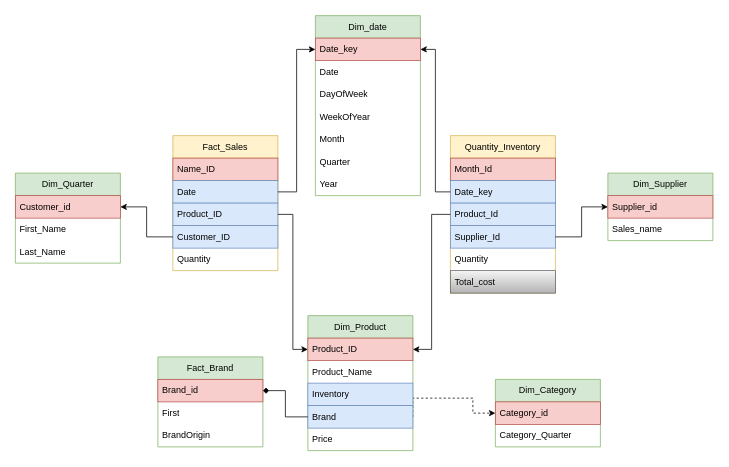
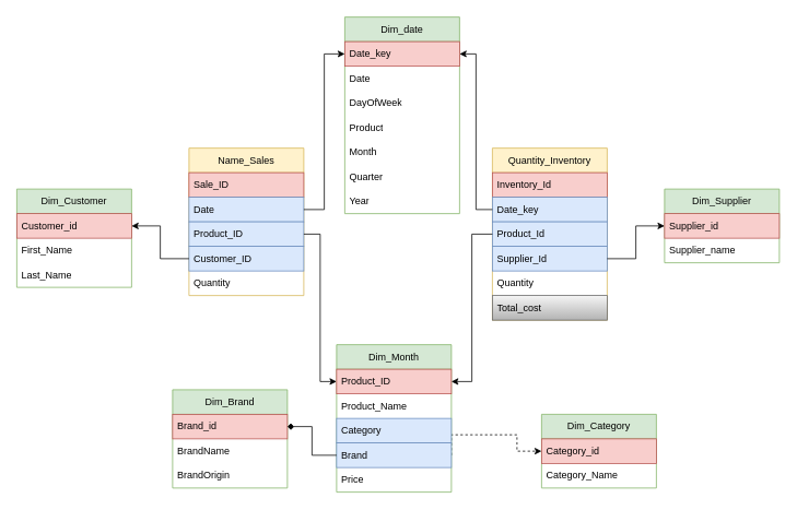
  <mxCell id="0" />
  <mxCell id="1" parent="0" />
- <mxCell id="2" value="Fact_Sales" style="swimlane;fontStyle=0;childLayout=stackLayout;horizontal=1;startSize=30;horizontalStack=0;resizeParent=1;resizeParentMax=0;resizeLast=0;collapsible=1;marginBottom=0;whiteSpace=wrap;html=1;fillColor=#fff2cc;strokeColor=#d6b656;" parent="1" vertex="1"><mxGeometry x="230" y="180" width="140" height="180" as="geometry" /></mxCell>
- <mxCell id="3" value="Name_ID" style="text;strokeColor=#b85450;fillColor=#f8cecc;align=left;verticalAlign=middle;spacingLeft=4;spacingRight=4;overflow=hidden;points=[[0,0.5],[1,0.5]];portConstraint=eastwest;rotatable=0;whiteSpace=wrap;html=1;" parent="2" vertex="1"><mxGeometry y="30" width="140" height="30" as="geometry" /></mxCell>
+ <mxCell id="2" value="Name_Sales" style="swimlane;fontStyle=0;childLayout=stackLayout;horizontal=1;startSize=30;horizontalStack=0;resizeParent=1;resizeParentMax=0;resizeLast=0;collapsible=1;marginBottom=0;whiteSpace=wrap;html=1;fillColor=#fff2cc;strokeColor=#d6b656;" parent="1" vertex="1"><mxGeometry x="230" y="180" width="140" height="180" as="geometry" /></mxCell>
+ <mxCell id="3" value="Sale_ID" style="text;strokeColor=#b85450;fillColor=#f8cecc;align=left;verticalAlign=middle;spacingLeft=4;spacingRight=4;overflow=hidden;points=[[0,0.5],[1,0.5]];portConstraint=eastwest;rotatable=0;whiteSpace=wrap;html=1;" parent="2" vertex="1"><mxGeometry y="30" width="140" height="30" as="geometry" /></mxCell>
  <mxCell id="4" value="Date" style="text;strokeColor=#6c8ebf;fillColor=#dae8fc;align=left;verticalAlign=middle;spacingLeft=4;spacingRight=4;overflow=hidden;points=[[0,0.5],[1,0.5]];portConstraint=eastwest;rotatable=0;whiteSpace=wrap;html=1;" parent="2" vertex="1"><mxGeometry y="60" width="140" height="30" as="geometry" /></mxCell>
  <mxCell id="5" value="Product_ID" style="text;strokeColor=#6c8ebf;fillColor=#dae8fc;align=left;verticalAlign=middle;spacingLeft=4;spacingRight=4;overflow=hidden;points=[[0,0.5],[1,0.5]];portConstraint=eastwest;rotatable=0;whiteSpace=wrap;html=1;" parent="2" vertex="1"><mxGeometry y="90" width="140" height="30" as="geometry" /></mxCell>
  <mxCell id="6" value="Customer_ID" style="text;strokeColor=#6c8ebf;fillColor=#dae8fc;align=left;verticalAlign=middle;spacingLeft=4;spacingRight=4;overflow=hidden;points=[[0,0.5],[1,0.5]];portConstraint=eastwest;rotatable=0;whiteSpace=wrap;html=1;" parent="2" vertex="1"><mxGeometry y="120" width="140" height="30" as="geometry" /></mxCell>
  <mxCell id="7" value="Quantity" style="text;strokeColor=none;fillColor=none;align=left;verticalAlign=middle;spacingLeft=4;spacingRight=4;overflow=hidden;points=[[0,0.5],[1,0.5]];portConstraint=eastwest;rotatable=0;whiteSpace=wrap;html=1;" parent="2" vertex="1"><mxGeometry y="150" width="140" height="30" as="geometry" /></mxCell>
  <mxCell id="8" value="Dim_date" style="swimlane;fontStyle=0;childLayout=stackLayout;horizontal=1;startSize=30;horizontalStack=0;resizeParent=1;resizeParentMax=0;resizeLast=0;collapsible=1;marginBottom=0;whiteSpace=wrap;html=1;fillColor=#d5e8d4;strokeColor=#82b366;" parent="1" vertex="1"><mxGeometry x="420" y="20" width="140" height="240" as="geometry" /></mxCell>
  <mxCell id="9" value="Date_key" style="text;strokeColor=#b85450;fillColor=#f8cecc;align=left;verticalAlign=middle;spacingLeft=4;spacingRight=4;overflow=hidden;points=[[0,0.5],[1,0.5]];portConstraint=eastwest;rotatable=0;whiteSpace=wrap;html=1;" parent="8" vertex="1"><mxGeometry y="30" width="140" height="30" as="geometry" /></mxCell>
  <mxCell id="10" value="Date" style="text;strokeColor=none;fillColor=none;align=left;verticalAlign=middle;spacingLeft=4;spacingRight=4;overflow=hidden;points=[[0,0.5],[1,0.5]];portConstraint=eastwest;rotatable=0;whiteSpace=wrap;html=1;" parent="8" vertex="1"><mxGeometry y="60" width="140" height="30" as="geometry" /></mxCell>
  <mxCell id="11" value="DayOfWeek" style="text;strokeColor=none;fillColor=none;align=left;verticalAlign=middle;spacingLeft=4;spacingRight=4;overflow=hidden;points=[[0,0.5],[1,0.5]];portConstraint=eastwest;rotatable=0;whiteSpace=wrap;html=1;" parent="8" vertex="1"><mxGeometry y="90" width="140" height="30" as="geometry" /></mxCell>
- <mxCell id="12" value="WeekOfYear" style="text;strokeColor=none;fillColor=none;align=left;verticalAlign=middle;spacingLeft=4;spacingRight=4;overflow=hidden;points=[[0,0.5],[1,0.5]];portConstraint=eastwest;rotatable=0;whiteSpace=wrap;html=1;" parent="8" vertex="1"><mxGeometry y="120" width="140" height="30" as="geometry" /></mxCell>
+ <mxCell id="12" value="Product" style="text;strokeColor=none;fillColor=none;align=left;verticalAlign=middle;spacingLeft=4;spacingRight=4;overflow=hidden;points=[[0,0.5],[1,0.5]];portConstraint=eastwest;rotatable=0;whiteSpace=wrap;html=1;" parent="8" vertex="1"><mxGeometry y="120" width="140" height="30" as="geometry" /></mxCell>
  <mxCell id="13" value="Month" style="text;strokeColor=none;fillColor=none;align=left;verticalAlign=middle;spacingLeft=4;spacingRight=4;overflow=hidden;points=[[0,0.5],[1,0.5]];portConstraint=eastwest;rotatable=0;whiteSpace=wrap;html=1;" parent="8" vertex="1"><mxGeometry y="150" width="140" height="30" as="geometry" /></mxCell>
  <mxCell id="14" value="Quarter" style="text;strokeColor=none;fillColor=none;align=left;verticalAlign=middle;spacingLeft=4;spacingRight=4;overflow=hidden;points=[[0,0.5],[1,0.5]];portConstraint=eastwest;rotatable=0;whiteSpace=wrap;html=1;" parent="8" vertex="1"><mxGeometry y="180" width="140" height="30" as="geometry" /></mxCell>
  <mxCell id="15" value="Year" style="text;strokeColor=none;fillColor=none;align=left;verticalAlign=middle;spacingLeft=4;spacingRight=4;overflow=hidden;points=[[0,0.5],[1,0.5]];portConstraint=eastwest;rotatable=0;whiteSpace=wrap;html=1;" parent="8" vertex="1"><mxGeometry y="210" width="140" height="30" as="geometry" /></mxCell>
- <mxCell id="16" value="Dim_Quarter" style="swimlane;fontStyle=0;childLayout=stackLayout;horizontal=1;startSize=30;horizontalStack=0;resizeParent=1;resizeParentMax=0;resizeLast=0;collapsible=1;marginBottom=0;whiteSpace=wrap;html=1;fillColor=#d5e8d4;strokeColor=#82b366;" parent="1" vertex="1"><mxGeometry x="20" y="230" width="140" height="120" as="geometry" /></mxCell>
+ <mxCell id="16" value="Dim_Customer" style="swimlane;fontStyle=0;childLayout=stackLayout;horizontal=1;startSize=30;horizontalStack=0;resizeParent=1;resizeParentMax=0;resizeLast=0;collapsible=1;marginBottom=0;whiteSpace=wrap;html=1;fillColor=#d5e8d4;strokeColor=#82b366;" parent="1" vertex="1"><mxGeometry x="20" y="230" width="140" height="120" as="geometry" /></mxCell>
  <mxCell id="17" value="Customer_id" style="text;strokeColor=#b85450;fillColor=#f8cecc;align=left;verticalAlign=middle;spacingLeft=4;spacingRight=4;overflow=hidden;points=[[0,0.5],[1,0.5]];portConstraint=eastwest;rotatable=0;whiteSpace=wrap;html=1;" parent="16" vertex="1"><mxGeometry y="30" width="140" height="30" as="geometry" /></mxCell>
  <mxCell id="18" value="First_Name" style="text;strokeColor=none;fillColor=none;align=left;verticalAlign=middle;spacingLeft=4;spacingRight=4;overflow=hidden;points=[[0,0.5],[1,0.5]];portConstraint=eastwest;rotatable=0;whiteSpace=wrap;html=1;" parent="16" vertex="1"><mxGeometry y="60" width="140" height="30" as="geometry" /></mxCell>
  <mxCell id="19" value="Last_Name" style="text;strokeColor=none;fillColor=none;align=left;verticalAlign=middle;spacingLeft=4;spacingRight=4;overflow=hidden;points=[[0,0.5],[1,0.5]];portConstraint=eastwest;rotatable=0;whiteSpace=wrap;html=1;" parent="16" vertex="1"><mxGeometry y="90" width="140" height="30" as="geometry" /></mxCell>
  <mxCell id="20" value="Dim_Supplier" style="swimlane;fontStyle=0;childLayout=stackLayout;horizontal=1;startSize=30;horizontalStack=0;resizeParent=1;resizeParentMax=0;resizeLast=0;collapsible=1;marginBottom=0;whiteSpace=wrap;html=1;fillColor=#d5e8d4;strokeColor=#82b366;" parent="1" vertex="1"><mxGeometry x="810" y="230" width="140" height="90" as="geometry" /></mxCell>
  <mxCell id="21" value="Supplier_id" style="text;strokeColor=#b85450;fillColor=#f8cecc;align=left;verticalAlign=middle;spacingLeft=4;spacingRight=4;overflow=hidden;points=[[0,0.5],[1,0.5]];portConstraint=eastwest;rotatable=0;whiteSpace=wrap;html=1;" parent="20" vertex="1"><mxGeometry y="30" width="140" height="30" as="geometry" /></mxCell>
- <mxCell id="22" value="Sales_name" style="text;strokeColor=none;fillColor=none;align=left;verticalAlign=middle;spacingLeft=4;spacingRight=4;overflow=hidden;points=[[0,0.5],[1,0.5]];portConstraint=eastwest;rotatable=0;whiteSpace=wrap;html=1;" parent="20" vertex="1"><mxGeometry y="60" width="140" height="30" as="geometry" /></mxCell>
- <mxCell id="23" value="Fact_Brand" style="swimlane;fontStyle=0;childLayout=stackLayout;horizontal=1;startSize=30;horizontalStack=0;resizeParent=1;resizeParentMax=0;resizeLast=0;collapsible=1;marginBottom=0;whiteSpace=wrap;html=1;fillColor=#d5e8d4;strokeColor=#82b366;" parent="1" vertex="1"><mxGeometry x="210" y="475" width="140" height="120" as="geometry" /></mxCell>
+ <mxCell id="22" value="Supplier_name" style="text;strokeColor=none;fillColor=none;align=left;verticalAlign=middle;spacingLeft=4;spacingRight=4;overflow=hidden;points=[[0,0.5],[1,0.5]];portConstraint=eastwest;rotatable=0;whiteSpace=wrap;html=1;" parent="20" vertex="1"><mxGeometry y="60" width="140" height="30" as="geometry" /></mxCell>
+ <mxCell id="23" value="Dim_Brand" style="swimlane;fontStyle=0;childLayout=stackLayout;horizontal=1;startSize=30;horizontalStack=0;resizeParent=1;resizeParentMax=0;resizeLast=0;collapsible=1;marginBottom=0;whiteSpace=wrap;html=1;fillColor=#d5e8d4;strokeColor=#82b366;" parent="1" vertex="1"><mxGeometry x="210" y="475" width="140" height="120" as="geometry" /></mxCell>
  <mxCell id="24" value="Brand_id" style="text;strokeColor=#b85450;fillColor=#f8cecc;align=left;verticalAlign=middle;spacingLeft=4;spacingRight=4;overflow=hidden;points=[[0,0.5],[1,0.5]];portConstraint=eastwest;rotatable=0;whiteSpace=wrap;html=1;" parent="23" vertex="1"><mxGeometry y="30" width="140" height="30" as="geometry" /></mxCell>
- <mxCell id="25" value="First" style="text;strokeColor=none;fillColor=none;align=left;verticalAlign=middle;spacingLeft=4;spacingRight=4;overflow=hidden;points=[[0,0.5],[1,0.5]];portConstraint=eastwest;rotatable=0;whiteSpace=wrap;html=1;" parent="23" vertex="1"><mxGeometry y="60" width="140" height="30" as="geometry" /></mxCell>
+ <mxCell id="25" value="BrandName" style="text;strokeColor=none;fillColor=none;align=left;verticalAlign=middle;spacingLeft=4;spacingRight=4;overflow=hidden;points=[[0,0.5],[1,0.5]];portConstraint=eastwest;rotatable=0;whiteSpace=wrap;html=1;" parent="23" vertex="1"><mxGeometry y="60" width="140" height="30" as="geometry" /></mxCell>
  <mxCell id="26" value="BrandOrigin" style="text;strokeColor=none;fillColor=none;align=left;verticalAlign=middle;spacingLeft=4;spacingRight=4;overflow=hidden;points=[[0,0.5],[1,0.5]];portConstraint=eastwest;rotatable=0;whiteSpace=wrap;html=1;" parent="23" vertex="1"><mxGeometry y="90" width="140" height="30" as="geometry" /></mxCell>
  <mxCell id="27" style="edgeStyle=orthogonalEdgeStyle;rounded=0;orthogonalLoop=1;jettySize=auto;html=1;exitX=1;exitY=0.75;exitDx=0;exitDy=0;entryX=0;entryY=0.5;entryDx=0;entryDy=0;dashed=1;" parent="1" source="28" target="34" edge="1"><mxGeometry relative="1" as="geometry"><Array as="points"><mxPoint x="580" y="530" /><mxPoint x="630" y="530" /><mxPoint x="630" y="565" /></Array></mxGeometry></mxCell>
- <mxCell id="28" value="Dim_Product" style="swimlane;fontStyle=0;childLayout=stackLayout;horizontal=1;startSize=30;horizontalStack=0;resizeParent=1;resizeParentMax=0;resizeLast=0;collapsible=1;marginBottom=0;whiteSpace=wrap;html=1;fillColor=#d5e8d4;strokeColor=#82b366;" parent="1" vertex="1"><mxGeometry x="410" y="420" width="140" height="180" as="geometry" /></mxCell>
+ <mxCell id="28" value="Dim_Month" style="swimlane;fontStyle=0;childLayout=stackLayout;horizontal=1;startSize=30;horizontalStack=0;resizeParent=1;resizeParentMax=0;resizeLast=0;collapsible=1;marginBottom=0;whiteSpace=wrap;html=1;fillColor=#d5e8d4;strokeColor=#82b366;" parent="1" vertex="1"><mxGeometry x="410" y="420" width="140" height="180" as="geometry" /></mxCell>
  <mxCell id="29" value="Product_ID" style="text;strokeColor=#b85450;fillColor=#f8cecc;align=left;verticalAlign=middle;spacingLeft=4;spacingRight=4;overflow=hidden;points=[[0,0.5],[1,0.5]];portConstraint=eastwest;rotatable=0;whiteSpace=wrap;html=1;" parent="28" vertex="1"><mxGeometry y="30" width="140" height="30" as="geometry" /></mxCell>
  <mxCell id="30" value="Product_Name" style="text;strokeColor=none;fillColor=none;align=left;verticalAlign=middle;spacingLeft=4;spacingRight=4;overflow=hidden;points=[[0,0.5],[1,0.5]];portConstraint=eastwest;rotatable=0;whiteSpace=wrap;html=1;" parent="28" vertex="1"><mxGeometry y="60" width="140" height="30" as="geometry" /></mxCell>
- <mxCell id="31" value="Inventory" style="text;strokeColor=#6c8ebf;fillColor=#dae8fc;align=left;verticalAlign=middle;spacingLeft=4;spacingRight=4;overflow=hidden;points=[[0,0.5],[1,0.5]];portConstraint=eastwest;rotatable=0;whiteSpace=wrap;html=1;" parent="28" vertex="1"><mxGeometry y="90" width="140" height="30" as="geometry" /></mxCell>
+ <mxCell id="31" value="Category" style="text;strokeColor=#6c8ebf;fillColor=#dae8fc;align=left;verticalAlign=middle;spacingLeft=4;spacingRight=4;overflow=hidden;points=[[0,0.5],[1,0.5]];portConstraint=eastwest;rotatable=0;whiteSpace=wrap;html=1;" parent="28" vertex="1"><mxGeometry y="90" width="140" height="30" as="geometry" /></mxCell>
  <mxCell id="32" value="Brand" style="text;strokeColor=#6c8ebf;fillColor=#dae8fc;align=left;verticalAlign=middle;spacingLeft=4;spacingRight=4;overflow=hidden;points=[[0,0.5],[1,0.5]];portConstraint=eastwest;rotatable=0;whiteSpace=wrap;html=1;" parent="28" vertex="1"><mxGeometry y="120" width="140" height="30" as="geometry" /></mxCell>
  <mxCell id="33" value="Price" style="text;strokeColor=none;fillColor=none;align=left;verticalAlign=middle;spacingLeft=4;spacingRight=4;overflow=hidden;points=[[0,0.5],[1,0.5]];portConstraint=eastwest;rotatable=0;whiteSpace=wrap;html=1;" vertex="1" parent="28"><mxGeometry y="150" width="140" height="30" as="geometry" /></mxCell>
  <mxCell id="34" value="Dim_Category" style="swimlane;fontStyle=0;childLayout=stackLayout;horizontal=1;startSize=30;horizontalStack=0;resizeParent=1;resizeParentMax=0;resizeLast=0;collapsible=1;marginBottom=0;whiteSpace=wrap;html=1;fillColor=#d5e8d4;strokeColor=#82b366;" parent="1" vertex="1"><mxGeometry x="660" y="505" width="140" height="90" as="geometry" /></mxCell>
  <mxCell id="35" value="Category_id" style="text;strokeColor=#b85450;fillColor=#f8cecc;align=left;verticalAlign=middle;spacingLeft=4;spacingRight=4;overflow=hidden;points=[[0,0.5],[1,0.5]];portConstraint=eastwest;rotatable=0;whiteSpace=wrap;html=1;" parent="34" vertex="1"><mxGeometry y="30" width="140" height="30" as="geometry" /></mxCell>
- <mxCell id="36" value="Category_Quarter" style="text;strokeColor=none;fillColor=none;align=left;verticalAlign=middle;spacingLeft=4;spacingRight=4;overflow=hidden;points=[[0,0.5],[1,0.5]];portConstraint=eastwest;rotatable=0;whiteSpace=wrap;html=1;" parent="34" vertex="1"><mxGeometry y="60" width="140" height="30" as="geometry" /></mxCell>
+ <mxCell id="36" value="Category_Name" style="text;strokeColor=none;fillColor=none;align=left;verticalAlign=middle;spacingLeft=4;spacingRight=4;overflow=hidden;points=[[0,0.5],[1,0.5]];portConstraint=eastwest;rotatable=0;whiteSpace=wrap;html=1;" parent="34" vertex="1"><mxGeometry y="60" width="140" height="30" as="geometry" /></mxCell>
  <mxCell id="37" value="Quantity_Inventory" style="swimlane;fontStyle=0;childLayout=stackLayout;horizontal=1;startSize=30;horizontalStack=0;resizeParent=1;resizeParentMax=0;resizeLast=0;collapsible=1;marginBottom=0;whiteSpace=wrap;html=1;fillColor=#fff2cc;strokeColor=#d6b656;" parent="1" vertex="1"><mxGeometry x="600" y="180" width="140" height="210" as="geometry" /></mxCell>
- <mxCell id="38" value="Month_Id" style="text;strokeColor=#b85450;fillColor=#f8cecc;align=left;verticalAlign=middle;spacingLeft=4;spacingRight=4;overflow=hidden;points=[[0,0.5],[1,0.5]];portConstraint=eastwest;rotatable=0;whiteSpace=wrap;html=1;" parent="37" vertex="1"><mxGeometry y="30" width="140" height="30" as="geometry" /></mxCell>
+ <mxCell id="38" value="Inventory_Id" style="text;strokeColor=#b85450;fillColor=#f8cecc;align=left;verticalAlign=middle;spacingLeft=4;spacingRight=4;overflow=hidden;points=[[0,0.5],[1,0.5]];portConstraint=eastwest;rotatable=0;whiteSpace=wrap;html=1;" parent="37" vertex="1"><mxGeometry y="30" width="140" height="30" as="geometry" /></mxCell>
  <mxCell id="39" value="Date_key" style="text;strokeColor=#6c8ebf;fillColor=#dae8fc;align=left;verticalAlign=middle;spacingLeft=4;spacingRight=4;overflow=hidden;points=[[0,0.5],[1,0.5]];portConstraint=eastwest;rotatable=0;whiteSpace=wrap;html=1;" parent="37" vertex="1"><mxGeometry y="60" width="140" height="30" as="geometry" /></mxCell>
  <mxCell id="40" value="Product_Id" style="text;strokeColor=#6c8ebf;fillColor=#dae8fc;align=left;verticalAlign=middle;spacingLeft=4;spacingRight=4;overflow=hidden;points=[[0,0.5],[1,0.5]];portConstraint=eastwest;rotatable=0;whiteSpace=wrap;html=1;" parent="37" vertex="1"><mxGeometry y="90" width="140" height="30" as="geometry" /></mxCell>
  <mxCell id="41" value="Supplier_Id" style="text;strokeColor=#6c8ebf;fillColor=#dae8fc;align=left;verticalAlign=middle;spacingLeft=4;spacingRight=4;overflow=hidden;points=[[0,0.5],[1,0.5]];portConstraint=eastwest;rotatable=0;whiteSpace=wrap;html=1;" parent="37" vertex="1"><mxGeometry y="120" width="140" height="30" as="geometry" /></mxCell>
  <mxCell id="42" value="Quantity" style="text;strokeColor=none;fillColor=none;align=left;verticalAlign=middle;spacingLeft=4;spacingRight=4;overflow=hidden;points=[[0,0.5],[1,0.5]];portConstraint=eastwest;rotatable=0;whiteSpace=wrap;html=1;" parent="37" vertex="1"><mxGeometry y="150" width="140" height="30" as="geometry" /></mxCell>
  <mxCell id="43" value="Total_cost" style="text;align=left;verticalAlign=middle;spacingLeft=4;spacingRight=4;overflow=hidden;points=[[0,0.5],[1,0.5]];portConstraint=eastwest;rotatable=0;whiteSpace=wrap;html=1;fillColor=#f5f5f5;gradientColor=#b3b3b3;strokeColor=#666666;" parent="37" vertex="1"><mxGeometry y="180" width="140" height="30" as="geometry" /></mxCell>
  <mxCell id="44" style="edgeStyle=orthogonalEdgeStyle;rounded=0;orthogonalLoop=1;jettySize=auto;html=1;exitX=0;exitY=0.5;exitDx=0;exitDy=0;entryX=1;entryY=0.5;entryDx=0;entryDy=0;endArrow=diamond;" parent="1" source="32" target="24" edge="1"><mxGeometry relative="1" as="geometry" /></mxCell>
  <mxCell id="45" style="edgeStyle=orthogonalEdgeStyle;rounded=0;orthogonalLoop=1;jettySize=auto;html=1;exitX=1;exitY=0.5;exitDx=0;exitDy=0;entryX=0;entryY=0.5;entryDx=0;entryDy=0;" parent="1" source="41" target="21" edge="1"><mxGeometry relative="1" as="geometry" /></mxCell>
  <mxCell id="46" style="edgeStyle=orthogonalEdgeStyle;rounded=0;orthogonalLoop=1;jettySize=auto;html=1;exitX=0;exitY=0.5;exitDx=0;exitDy=0;entryX=1;entryY=0.5;entryDx=0;entryDy=0;" parent="1" source="39" target="9" edge="1"><mxGeometry relative="1" as="geometry" /></mxCell>
  <mxCell id="47" style="edgeStyle=orthogonalEdgeStyle;rounded=0;orthogonalLoop=1;jettySize=auto;html=1;exitX=1;exitY=0.5;exitDx=0;exitDy=0;entryX=0;entryY=0.5;entryDx=0;entryDy=0;" parent="1" source="5" target="29" edge="1"><mxGeometry relative="1" as="geometry" /></mxCell>
  <mxCell id="48" style="edgeStyle=orthogonalEdgeStyle;rounded=0;orthogonalLoop=1;jettySize=auto;html=1;exitX=0;exitY=0.5;exitDx=0;exitDy=0;entryX=1;entryY=0.5;entryDx=0;entryDy=0;" parent="1" source="6" target="17" edge="1"><mxGeometry relative="1" as="geometry" /></mxCell>
  <mxCell id="49" style="edgeStyle=orthogonalEdgeStyle;rounded=0;orthogonalLoop=1;jettySize=auto;html=1;exitX=1;exitY=0.5;exitDx=0;exitDy=0;entryX=0;entryY=0.5;entryDx=0;entryDy=0;" parent="1" source="4" target="9" edge="1"><mxGeometry relative="1" as="geometry" /></mxCell>
  <mxCell id="50" style="edgeStyle=orthogonalEdgeStyle;rounded=0;orthogonalLoop=1;jettySize=auto;html=1;exitX=0;exitY=0.5;exitDx=0;exitDy=0;entryX=1;entryY=0.25;entryDx=0;entryDy=0;" parent="1" source="40" target="28" edge="1"><mxGeometry relative="1" as="geometry" /></mxCell>
